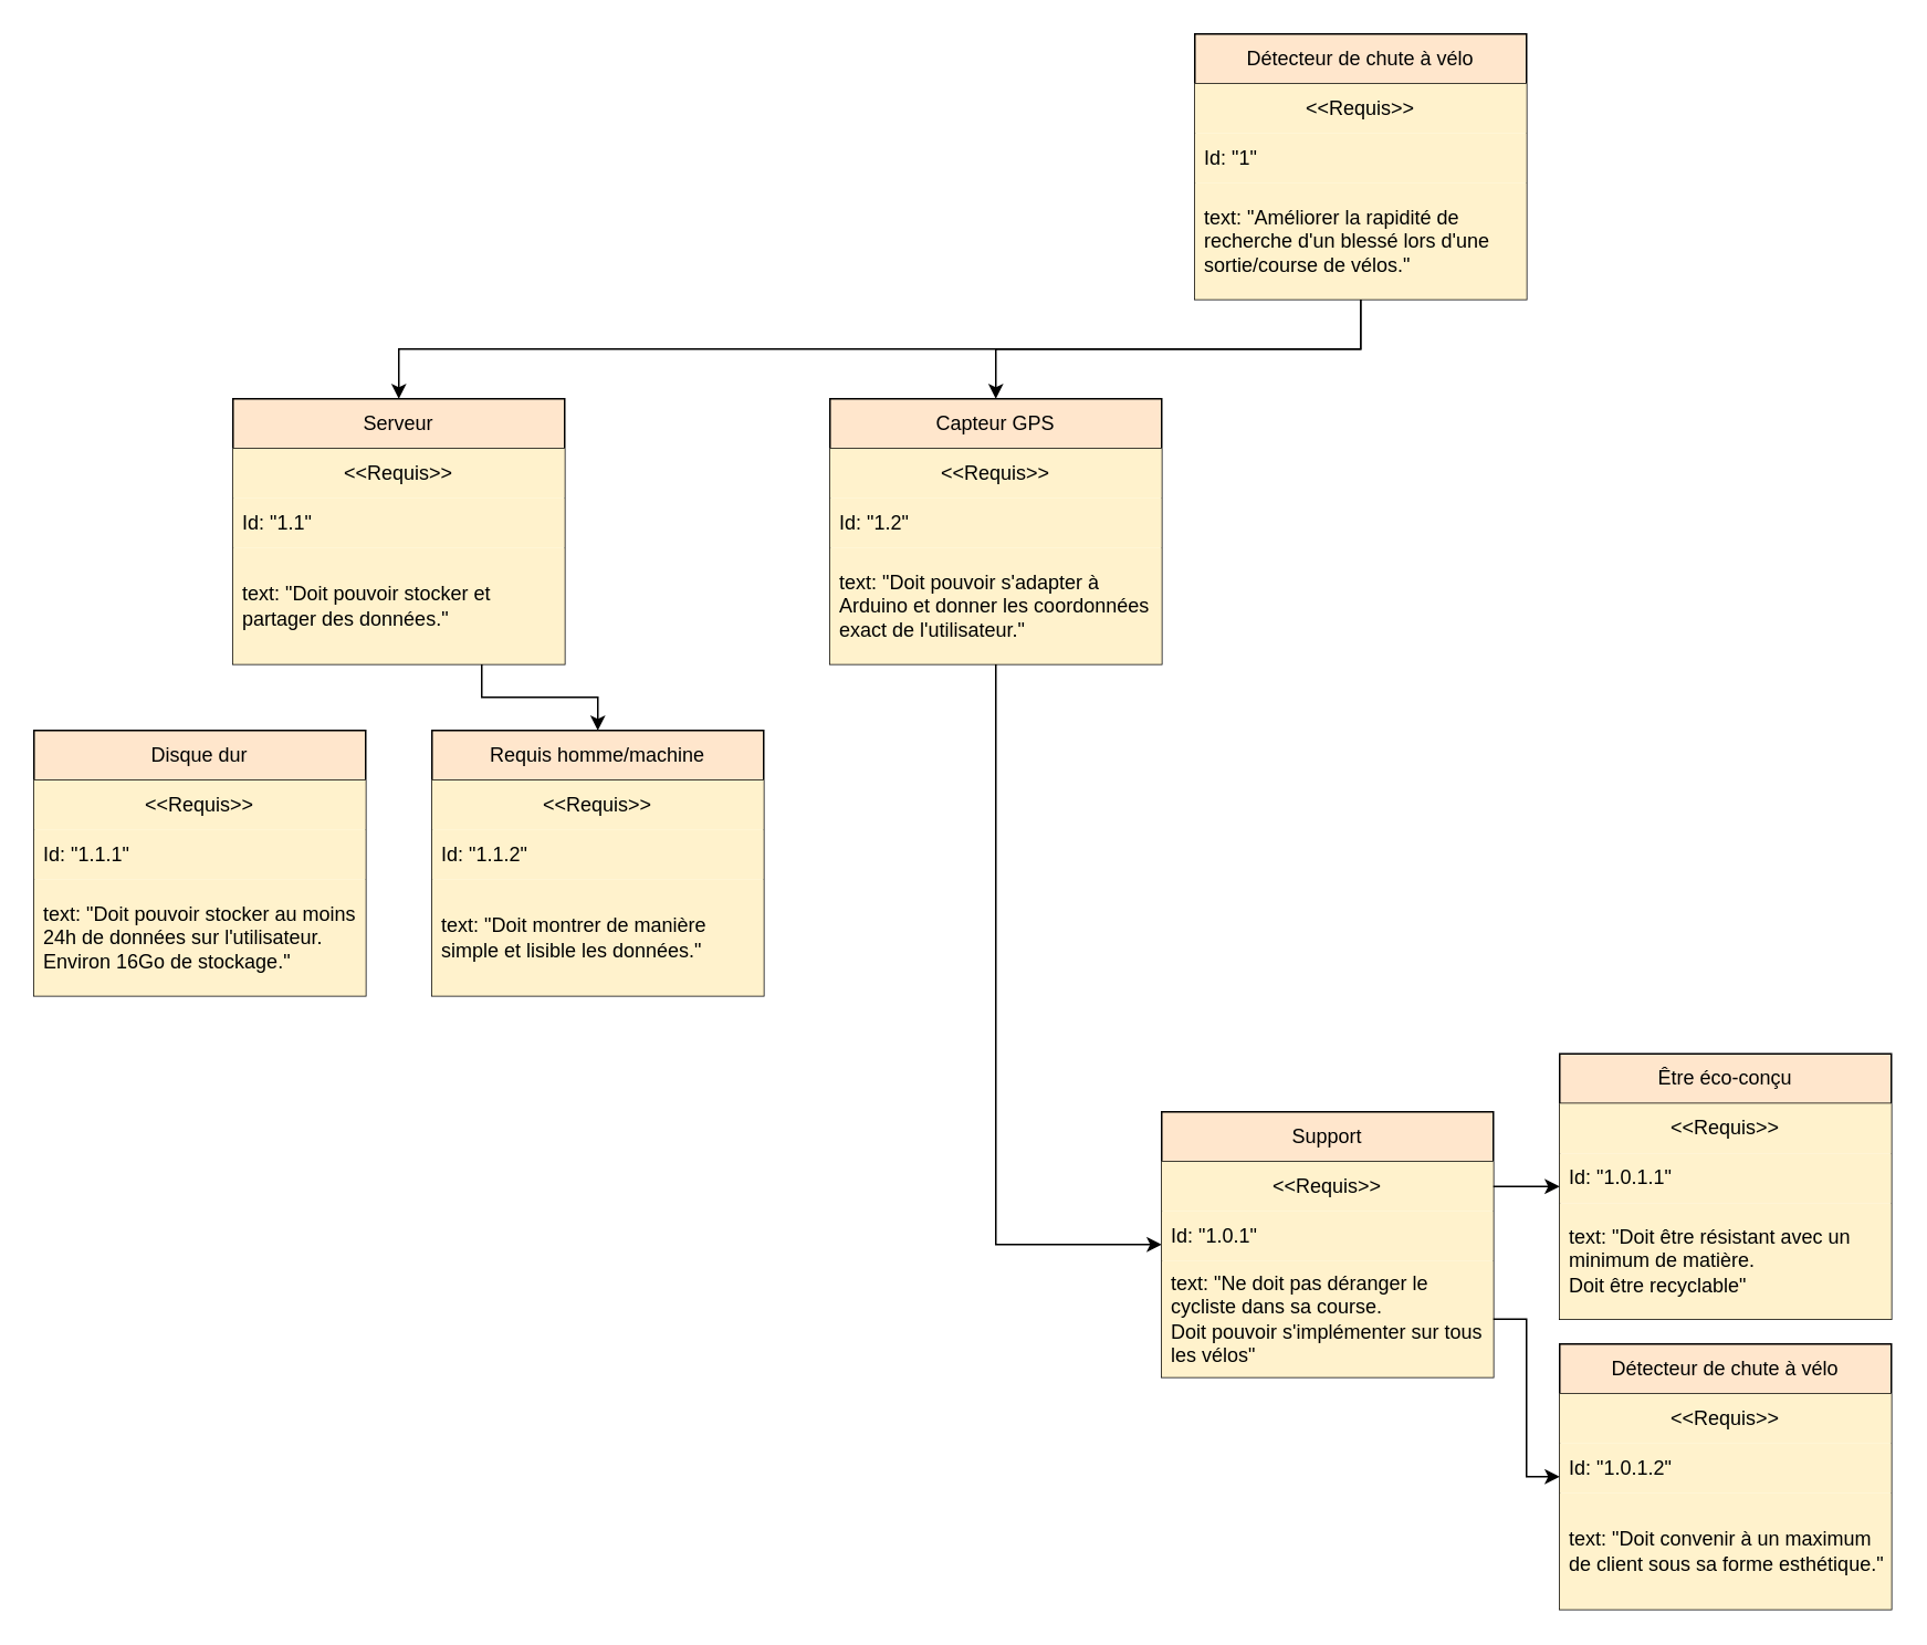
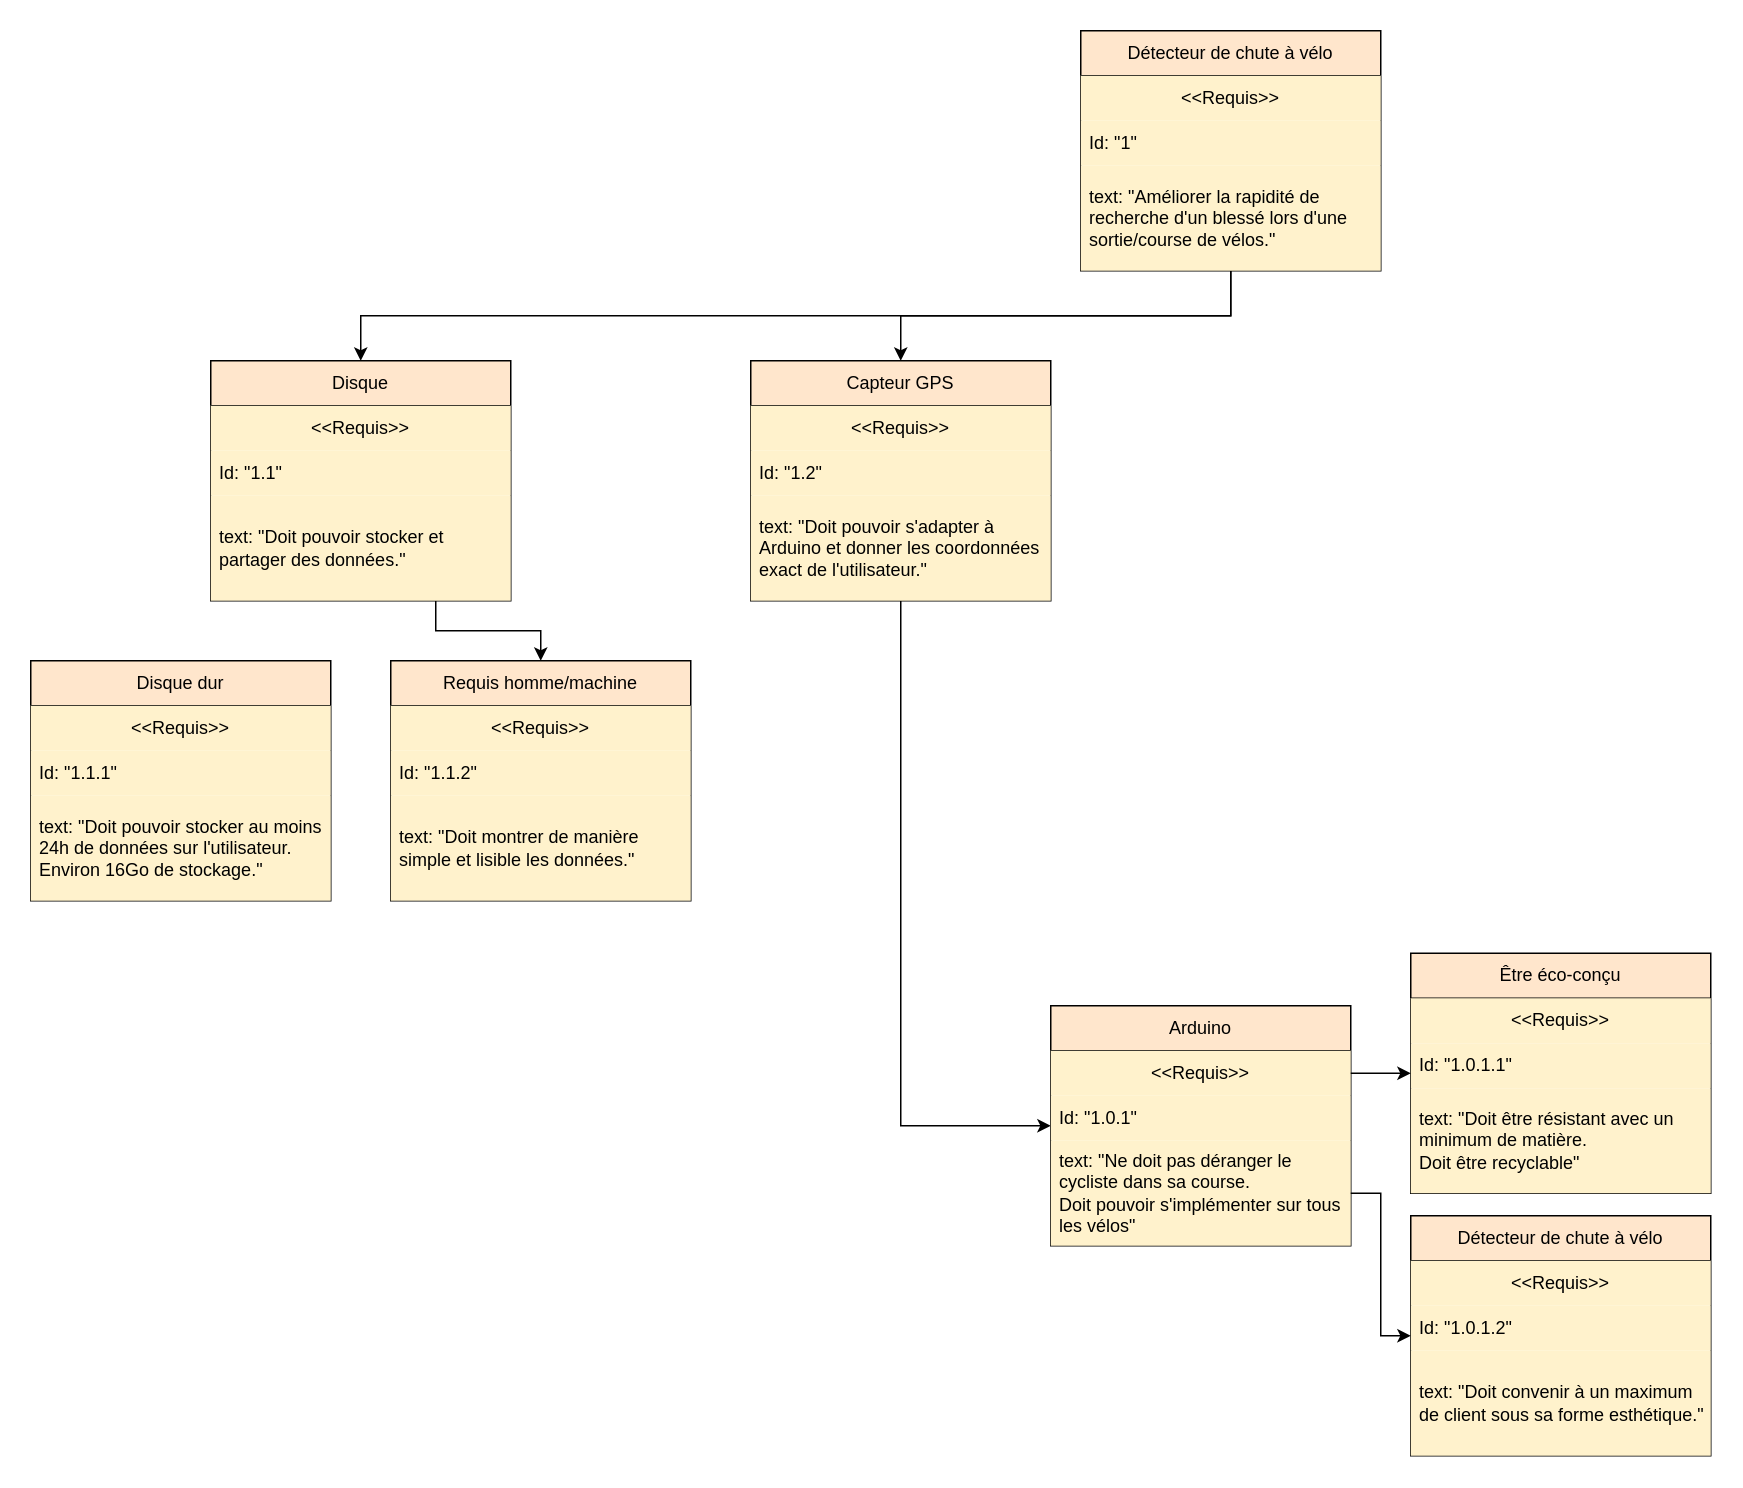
  <mxCell id="0" />
  <mxCell id="1" parent="0" />
  <mxCell id="2" style="edgeStyle=orthogonalEdgeStyle;rounded=0;orthogonalLoop=1;jettySize=auto;html=1;exitX=0.5;exitY=1;exitDx=0;exitDy=0;entryX=0.5;entryY=0;entryDx=0;entryDy=0;" edge="1" parent="1" source="4" target="17"><mxGeometry relative="1" as="geometry" /></mxCell>
  <mxCell id="3" style="edgeStyle=orthogonalEdgeStyle;rounded=0;orthogonalLoop=1;jettySize=auto;html=1;exitX=0.5;exitY=1;exitDx=0;exitDy=0;entryX=0.5;entryY=0;entryDx=0;entryDy=0;" edge="1" parent="1" source="4" target="22"><mxGeometry relative="1" as="geometry" /></mxCell>
  <mxCell id="4" value="Détecteur de chute à vélo" style="swimlane;fontStyle=0;childLayout=stackLayout;horizontal=1;startSize=30;horizontalStack=0;resizeParent=1;resizeParentMax=0;resizeLast=0;collapsible=1;marginBottom=0;whiteSpace=wrap;html=1;strokeWidth=1;fillColor=#ffe6cc;strokeColor=default;" parent="1" vertex="1"><mxGeometry x="720" y="20" width="200" height="160" as="geometry" /></mxCell>
  <mxCell id="5" value="&amp;lt;&amp;lt;Requis&amp;gt;&amp;gt;" style="text;strokeColor=none;fillColor=#fff2cc;align=center;verticalAlign=middle;spacingLeft=4;spacingRight=4;overflow=hidden;points=[[0,0.5],[1,0.5]];portConstraint=eastwest;rotatable=0;whiteSpace=wrap;html=1;strokeWidth=0;" parent="4" vertex="1"><mxGeometry y="30" width="200" height="30" as="geometry" /></mxCell>
  <mxCell id="6" value="Id: &quot;1&quot;" style="text;strokeColor=none;fillColor=#fff2cc;align=left;verticalAlign=middle;spacingLeft=4;spacingRight=4;overflow=hidden;points=[[0,0.5],[1,0.5]];portConstraint=eastwest;rotatable=0;whiteSpace=wrap;html=1;strokeWidth=0;" parent="4" vertex="1"><mxGeometry y="60" width="200" height="30" as="geometry" /></mxCell>
  <mxCell id="7" value="text: &quot;Améliorer la rapidité de recherche d'un blessé lors d'une sortie/course de vélos.&quot;" style="text;strokeColor=none;fillColor=#fff2cc;align=left;verticalAlign=middle;spacingLeft=4;spacingRight=4;overflow=hidden;points=[[0,0.5],[1,0.5]];portConstraint=eastwest;rotatable=0;whiteSpace=wrap;html=1;strokeWidth=0;" parent="4" vertex="1"><mxGeometry y="90" width="200" height="70" as="geometry" /></mxCell>
  <mxCell id="8" value="Requis homme/machine" style="swimlane;fontStyle=0;childLayout=stackLayout;horizontal=1;startSize=30;horizontalStack=0;resizeParent=1;resizeParentMax=0;resizeLast=0;collapsible=1;marginBottom=0;whiteSpace=wrap;html=1;strokeWidth=1;fillColor=#ffe6cc;strokeColor=default;" parent="1" vertex="1"><mxGeometry x="260" y="440" width="200" height="160" as="geometry"><mxRectangle x="-560" y="440" width="180" height="30" as="alternateBounds" /></mxGeometry></mxCell>
  <mxCell id="9" value="&amp;lt;&amp;lt;Requis&amp;gt;&amp;gt;" style="text;strokeColor=none;fillColor=#fff2cc;align=center;verticalAlign=middle;spacingLeft=4;spacingRight=4;overflow=hidden;points=[[0,0.5],[1,0.5]];portConstraint=eastwest;rotatable=0;whiteSpace=wrap;html=1;strokeWidth=0;" parent="8" vertex="1"><mxGeometry y="30" width="200" height="30" as="geometry" /></mxCell>
  <mxCell id="10" value="Id: &quot;1.1.2&quot;" style="text;strokeColor=none;fillColor=#fff2cc;align=left;verticalAlign=middle;spacingLeft=4;spacingRight=4;overflow=hidden;points=[[0,0.5],[1,0.5]];portConstraint=eastwest;rotatable=0;whiteSpace=wrap;html=1;strokeWidth=0;" parent="8" vertex="1"><mxGeometry y="60" width="200" height="30" as="geometry" /></mxCell>
  <mxCell id="11" value="text: &quot;Doit montrer de manière simple et lisible les données.&quot;" style="text;strokeColor=none;fillColor=#fff2cc;align=left;verticalAlign=middle;spacingLeft=4;spacingRight=4;overflow=hidden;points=[[0,0.5],[1,0.5]];portConstraint=eastwest;rotatable=0;whiteSpace=wrap;html=1;strokeWidth=0;" parent="8" vertex="1"><mxGeometry y="90" width="200" height="70" as="geometry" /></mxCell>
  <mxCell id="12" value="Disque dur" style="swimlane;fontStyle=0;childLayout=stackLayout;horizontal=1;startSize=30;horizontalStack=0;resizeParent=1;resizeParentMax=0;resizeLast=0;collapsible=1;marginBottom=0;whiteSpace=wrap;html=1;strokeWidth=1;fillColor=#ffe6cc;strokeColor=default;" parent="1" vertex="1"><mxGeometry x="20" y="440" width="200" height="160" as="geometry"><mxRectangle x="-810" y="430" width="100" height="30" as="alternateBounds" /></mxGeometry></mxCell>
  <mxCell id="13" value="&amp;lt;&amp;lt;Requis&amp;gt;&amp;gt;" style="text;strokeColor=none;fillColor=#fff2cc;align=center;verticalAlign=middle;spacingLeft=4;spacingRight=4;overflow=hidden;points=[[0,0.5],[1,0.5]];portConstraint=eastwest;rotatable=0;whiteSpace=wrap;html=1;strokeWidth=0;" parent="12" vertex="1"><mxGeometry y="30" width="200" height="30" as="geometry" /></mxCell>
  <mxCell id="14" value="Id: &quot;1.1.1&quot;" style="text;strokeColor=none;fillColor=#fff2cc;align=left;verticalAlign=middle;spacingLeft=4;spacingRight=4;overflow=hidden;points=[[0,0.5],[1,0.5]];portConstraint=eastwest;rotatable=0;whiteSpace=wrap;html=1;strokeWidth=0;" parent="12" vertex="1"><mxGeometry y="60" width="200" height="30" as="geometry" /></mxCell>
  <mxCell id="15" value="text: &quot;Doit pouvoir stocker au moins 24h de données sur l'utilisateur.&lt;br&gt;Environ 16Go de stockage.&quot;" style="text;strokeColor=none;fillColor=#fff2cc;align=left;verticalAlign=middle;spacingLeft=4;spacingRight=4;overflow=hidden;points=[[0,0.5],[1,0.5]];portConstraint=eastwest;rotatable=0;whiteSpace=wrap;html=1;strokeWidth=0;" parent="12" vertex="1"><mxGeometry y="90" width="200" height="70" as="geometry" /></mxCell>
  <mxCell id="16" style="edgeStyle=orthogonalEdgeStyle;rounded=0;orthogonalLoop=1;jettySize=auto;html=1;exitX=0.75;exitY=1;exitDx=0;exitDy=0;entryX=0.5;entryY=0;entryDx=0;entryDy=0;" edge="1" parent="1" source="17" target="8"><mxGeometry relative="1" as="geometry" /></mxCell>
- <mxCell id="17" value="Serveur" style="swimlane;fontStyle=0;childLayout=stackLayout;horizontal=1;startSize=30;horizontalStack=0;resizeParent=1;resizeParentMax=0;resizeLast=0;collapsible=1;marginBottom=0;whiteSpace=wrap;html=1;strokeWidth=1;fillColor=#ffe6cc;strokeColor=default;" parent="1" vertex="1"><mxGeometry x="140" y="240" width="200" height="160" as="geometry"><mxRectangle x="-790" y="180" width="80" height="30" as="alternateBounds" /></mxGeometry></mxCell>
+ <mxCell id="17" value="Disque" style="swimlane;fontStyle=0;childLayout=stackLayout;horizontal=1;startSize=30;horizontalStack=0;resizeParent=1;resizeParentMax=0;resizeLast=0;collapsible=1;marginBottom=0;whiteSpace=wrap;html=1;strokeWidth=1;fillColor=#ffe6cc;strokeColor=default;" parent="1" vertex="1"><mxGeometry x="140" y="240" width="200" height="160" as="geometry"><mxRectangle x="-790" y="180" width="80" height="30" as="alternateBounds" /></mxGeometry></mxCell>
  <mxCell id="18" value="&amp;lt;&amp;lt;Requis&amp;gt;&amp;gt;" style="text;strokeColor=none;fillColor=#fff2cc;align=center;verticalAlign=middle;spacingLeft=4;spacingRight=4;overflow=hidden;points=[[0,0.5],[1,0.5]];portConstraint=eastwest;rotatable=0;whiteSpace=wrap;html=1;strokeWidth=0;" parent="17" vertex="1"><mxGeometry y="30" width="200" height="30" as="geometry" /></mxCell>
  <mxCell id="19" value="Id: &quot;1.1&quot;" style="text;strokeColor=none;fillColor=#fff2cc;align=left;verticalAlign=middle;spacingLeft=4;spacingRight=4;overflow=hidden;points=[[0,0.5],[1,0.5]];portConstraint=eastwest;rotatable=0;whiteSpace=wrap;html=1;strokeWidth=0;" parent="17" vertex="1"><mxGeometry y="60" width="200" height="30" as="geometry" /></mxCell>
  <mxCell id="20" value="text: &quot;Doit pouvoir stocker et partager des données.&quot;" style="text;strokeColor=none;fillColor=#fff2cc;align=left;verticalAlign=middle;spacingLeft=4;spacingRight=4;overflow=hidden;points=[[0,0.5],[1,0.5]];portConstraint=eastwest;rotatable=0;whiteSpace=wrap;html=1;strokeWidth=0;" parent="17" vertex="1"><mxGeometry y="90" width="200" height="70" as="geometry" /></mxCell>
  <mxCell id="21" style="edgeStyle=orthogonalEdgeStyle;rounded=0;orthogonalLoop=1;jettySize=auto;html=1;exitX=0.5;exitY=1;exitDx=0;exitDy=0;entryX=0;entryY=0.5;entryDx=0;entryDy=0;" edge="1" parent="1" source="22" target="26"><mxGeometry relative="1" as="geometry" /></mxCell>
  <mxCell id="22" value="Capteur GPS" style="swimlane;fontStyle=0;childLayout=stackLayout;horizontal=1;startSize=30;horizontalStack=0;resizeParent=1;resizeParentMax=0;resizeLast=0;collapsible=1;marginBottom=0;whiteSpace=wrap;html=1;strokeWidth=1;fillColor=#ffe6cc;strokeColor=default;" parent="1" vertex="1"><mxGeometry x="500" y="240" width="200" height="160" as="geometry"><mxRectangle x="210" y="260" width="110" height="30" as="alternateBounds" /></mxGeometry></mxCell>
  <mxCell id="23" value="&amp;lt;&amp;lt;Requis&amp;gt;&amp;gt;" style="text;strokeColor=none;fillColor=#fff2cc;align=center;verticalAlign=middle;spacingLeft=4;spacingRight=4;overflow=hidden;points=[[0,0.5],[1,0.5]];portConstraint=eastwest;rotatable=0;whiteSpace=wrap;html=1;strokeWidth=0;" parent="22" vertex="1"><mxGeometry y="30" width="200" height="30" as="geometry" /></mxCell>
  <mxCell id="24" value="Id: &quot;1.2&quot;" style="text;strokeColor=none;fillColor=#fff2cc;align=left;verticalAlign=middle;spacingLeft=4;spacingRight=4;overflow=hidden;points=[[0,0.5],[1,0.5]];portConstraint=eastwest;rotatable=0;whiteSpace=wrap;html=1;strokeWidth=0;" parent="22" vertex="1"><mxGeometry y="60" width="200" height="30" as="geometry" /></mxCell>
  <mxCell id="25" value="text: &quot;Doit pouvoir s'adapter à Arduino et donner les coordonnées exact de l'utilisateur.&quot;" style="text;strokeColor=none;fillColor=#fff2cc;align=left;verticalAlign=middle;spacingLeft=4;spacingRight=4;overflow=hidden;points=[[0,0.5],[1,0.5]];portConstraint=eastwest;rotatable=0;whiteSpace=wrap;html=1;strokeWidth=0;" parent="22" vertex="1"><mxGeometry y="90" width="200" height="70" as="geometry" /></mxCell>
- <mxCell id="26" value="Support" style="swimlane;fontStyle=0;childLayout=stackLayout;horizontal=1;startSize=30;horizontalStack=0;resizeParent=1;resizeParentMax=0;resizeLast=0;collapsible=1;marginBottom=0;whiteSpace=wrap;html=1;strokeWidth=1;fillColor=#ffe6cc;strokeColor=default;" parent="1" vertex="1"><mxGeometry x="700" y="670" width="200" height="160" as="geometry"><mxRectangle x="210" y="330" width="80" height="30" as="alternateBounds" /></mxGeometry></mxCell>
+ <mxCell id="26" value="Arduino" style="swimlane;fontStyle=0;childLayout=stackLayout;horizontal=1;startSize=30;horizontalStack=0;resizeParent=1;resizeParentMax=0;resizeLast=0;collapsible=1;marginBottom=0;whiteSpace=wrap;html=1;strokeWidth=1;fillColor=#ffe6cc;strokeColor=default;" parent="1" vertex="1"><mxGeometry x="700" y="670" width="200" height="160" as="geometry"><mxRectangle x="210" y="330" width="80" height="30" as="alternateBounds" /></mxGeometry></mxCell>
  <mxCell id="27" value="&amp;lt;&amp;lt;Requis&amp;gt;&amp;gt;" style="text;strokeColor=none;fillColor=#fff2cc;align=center;verticalAlign=middle;spacingLeft=4;spacingRight=4;overflow=hidden;points=[[0,0.5],[1,0.5]];portConstraint=eastwest;rotatable=0;whiteSpace=wrap;html=1;strokeWidth=0;" parent="26" vertex="1"><mxGeometry y="30" width="200" height="30" as="geometry" /></mxCell>
  <mxCell id="28" value="Id: &quot;1.0.1&quot;" style="text;strokeColor=none;fillColor=#fff2cc;align=left;verticalAlign=middle;spacingLeft=4;spacingRight=4;overflow=hidden;points=[[0,0.5],[1,0.5]];portConstraint=eastwest;rotatable=0;whiteSpace=wrap;html=1;strokeWidth=0;" parent="26" vertex="1"><mxGeometry y="60" width="200" height="30" as="geometry" /></mxCell>
  <mxCell id="29" value="text: &quot;Ne doit pas déranger le cycliste dans sa course.&lt;br&gt;Doit pouvoir s'implémenter sur tous les vélos&quot;" style="text;strokeColor=none;fillColor=#fff2cc;align=left;verticalAlign=middle;spacingLeft=4;spacingRight=4;overflow=hidden;points=[[0,0.5],[1,0.5]];portConstraint=eastwest;rotatable=0;whiteSpace=wrap;html=1;strokeWidth=0;" parent="26" vertex="1"><mxGeometry y="90" width="200" height="70" as="geometry" /></mxCell>
  <mxCell id="30" value="Détecteur de chute à vélo" style="swimlane;fontStyle=0;childLayout=stackLayout;horizontal=1;startSize=30;horizontalStack=0;resizeParent=1;resizeParentMax=0;resizeLast=0;collapsible=1;marginBottom=0;whiteSpace=wrap;html=1;strokeWidth=1;fillColor=#ffe6cc;strokeColor=default;" parent="1" vertex="1"><mxGeometry x="940" y="810" width="200" height="160" as="geometry"><mxRectangle x="280" y="1010" width="180" height="30" as="alternateBounds" /></mxGeometry></mxCell>
  <mxCell id="31" value="&amp;lt;&amp;lt;Requis&amp;gt;&amp;gt;" style="text;strokeColor=none;fillColor=#fff2cc;align=center;verticalAlign=middle;spacingLeft=4;spacingRight=4;overflow=hidden;points=[[0,0.5],[1,0.5]];portConstraint=eastwest;rotatable=0;whiteSpace=wrap;html=1;strokeWidth=0;" parent="30" vertex="1"><mxGeometry y="30" width="200" height="30" as="geometry" /></mxCell>
  <mxCell id="32" value="Id: &quot;1.0.1.2&quot;" style="text;strokeColor=none;fillColor=#fff2cc;align=left;verticalAlign=middle;spacingLeft=4;spacingRight=4;overflow=hidden;points=[[0,0.5],[1,0.5]];portConstraint=eastwest;rotatable=0;whiteSpace=wrap;html=1;strokeWidth=0;" parent="30" vertex="1"><mxGeometry y="60" width="200" height="30" as="geometry" /></mxCell>
  <mxCell id="33" value="text: &quot;Doit convenir à un maximum de client sous sa forme esthétique.&quot;" style="text;strokeColor=none;fillColor=#fff2cc;align=left;verticalAlign=middle;spacingLeft=4;spacingRight=4;overflow=hidden;points=[[0,0.5],[1,0.5]];portConstraint=eastwest;rotatable=0;whiteSpace=wrap;html=1;strokeWidth=0;" parent="30" vertex="1"><mxGeometry y="90" width="200" height="70" as="geometry" /></mxCell>
  <mxCell id="34" value="Être éco-conçu" style="swimlane;fontStyle=0;childLayout=stackLayout;horizontal=1;startSize=30;horizontalStack=0;resizeParent=1;resizeParentMax=0;resizeLast=0;collapsible=1;marginBottom=0;whiteSpace=wrap;html=1;strokeWidth=1;fillColor=#ffe6cc;strokeColor=default;" parent="1" vertex="1"><mxGeometry x="940" y="635" width="200" height="160" as="geometry"><mxRectangle x="280" y="970" width="120" height="30" as="alternateBounds" /></mxGeometry></mxCell>
  <mxCell id="35" value="&amp;lt;&amp;lt;Requis&amp;gt;&amp;gt;" style="text;strokeColor=none;fillColor=#fff2cc;align=center;verticalAlign=middle;spacingLeft=4;spacingRight=4;overflow=hidden;points=[[0,0.5],[1,0.5]];portConstraint=eastwest;rotatable=0;whiteSpace=wrap;html=1;strokeWidth=0;" parent="34" vertex="1"><mxGeometry y="30" width="200" height="30" as="geometry" /></mxCell>
  <mxCell id="36" value="Id: &quot;1.0.1.1&quot;" style="text;strokeColor=none;fillColor=#fff2cc;align=left;verticalAlign=middle;spacingLeft=4;spacingRight=4;overflow=hidden;points=[[0,0.5],[1,0.5]];portConstraint=eastwest;rotatable=0;whiteSpace=wrap;html=1;strokeWidth=0;" parent="34" vertex="1"><mxGeometry y="60" width="200" height="30" as="geometry" /></mxCell>
  <mxCell id="37" value="text: &quot;Doit être résistant avec un minimum de matière.&lt;br&gt;Doit être recyclable&quot;" style="text;strokeColor=none;fillColor=#fff2cc;align=left;verticalAlign=middle;spacingLeft=4;spacingRight=4;overflow=hidden;points=[[0,0.5],[1,0.5]];portConstraint=eastwest;rotatable=0;whiteSpace=wrap;html=1;strokeWidth=0;" parent="34" vertex="1"><mxGeometry y="90" width="200" height="70" as="geometry" /></mxCell>
  <mxCell id="38" style="edgeStyle=orthogonalEdgeStyle;rounded=0;orthogonalLoop=1;jettySize=auto;html=1;exitX=1;exitY=0.5;exitDx=0;exitDy=0;entryX=0;entryY=0.5;entryDx=0;entryDy=0;" parent="1" source="27" target="34" edge="1"><mxGeometry relative="1" as="geometry" /></mxCell>
  <mxCell id="39" style="edgeStyle=orthogonalEdgeStyle;rounded=0;orthogonalLoop=1;jettySize=auto;html=1;exitX=1;exitY=0.5;exitDx=0;exitDy=0;entryX=0;entryY=0.5;entryDx=0;entryDy=0;" edge="1" parent="1" source="29" target="30"><mxGeometry relative="1" as="geometry" /></mxCell>
